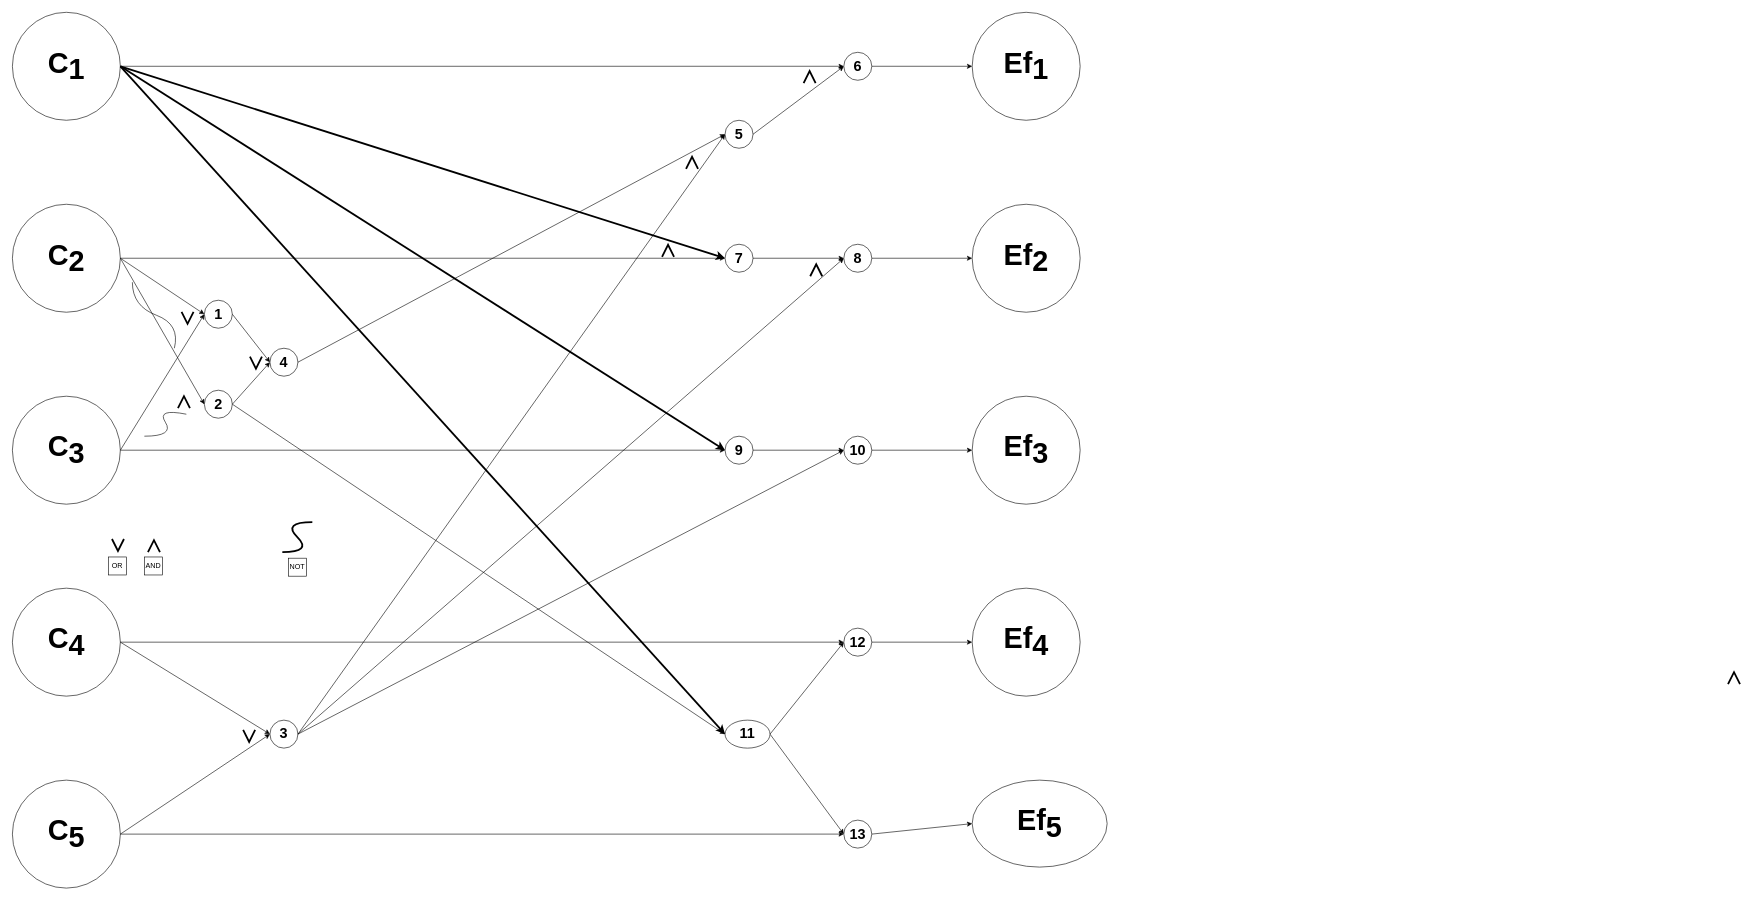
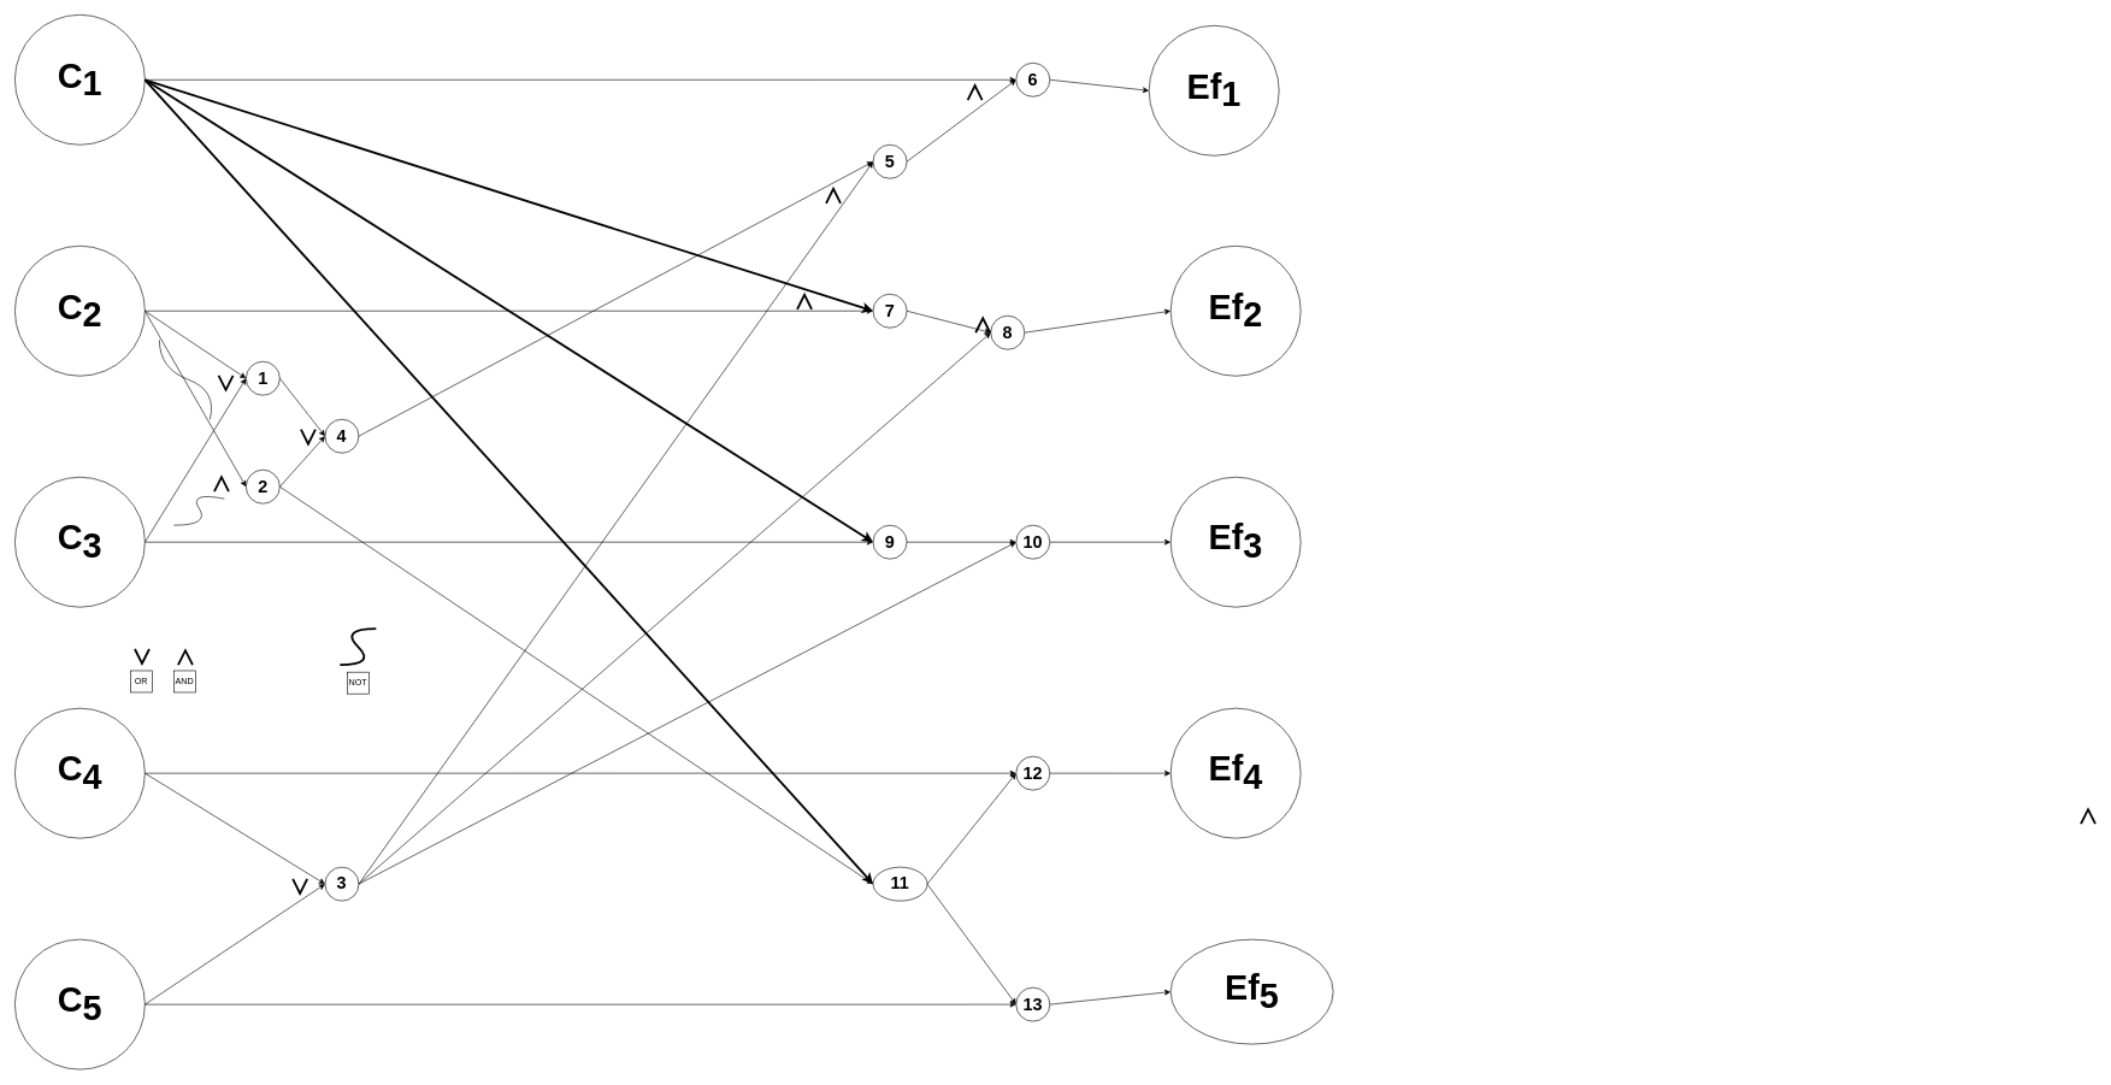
  <mxCell id="0" />
  <mxCell id="1" parent="0" />
  <mxCell id="2" value="&lt;b style=&quot;font-size: 48px;&quot;&gt;C&lt;sub style=&quot;font-size: 48px;&quot;&gt;1&lt;/sub&gt;&lt;/b&gt;" style="ellipse;whiteSpace=wrap;html=1;aspect=fixed;fontSize=48;" parent="1" vertex="1"><mxGeometry x="20" y="20" width="180.0" height="180.0" as="geometry" /></mxCell>
  <mxCell id="3" value="&lt;b style=&quot;font-size: 48px;&quot;&gt;C&lt;sub style=&quot;font-size: 48px;&quot;&gt;2&lt;/sub&gt;&lt;/b&gt;" style="ellipse;whiteSpace=wrap;html=1;aspect=fixed;fontSize=48;" parent="1" vertex="1"><mxGeometry x="20" y="340" width="180.0" height="180.0" as="geometry" /></mxCell>
  <mxCell id="4" value="&lt;b style=&quot;font-size: 48px;&quot;&gt;C&lt;sub style=&quot;font-size: 48px;&quot;&gt;3&lt;/sub&gt;&lt;/b&gt;" style="ellipse;whiteSpace=wrap;html=1;aspect=fixed;fontSize=48;" parent="1" vertex="1"><mxGeometry x="20" y="660" width="180.0" height="180.0" as="geometry" /></mxCell>
  <mxCell id="5" value="&lt;b style=&quot;font-size: 48px;&quot;&gt;C&lt;sub style=&quot;font-size: 48px;&quot;&gt;4&lt;/sub&gt;&lt;/b&gt;" style="ellipse;whiteSpace=wrap;html=1;aspect=fixed;fontSize=48;" parent="1" vertex="1"><mxGeometry x="20" y="980" width="180.0" height="180.0" as="geometry" /></mxCell>
  <mxCell id="6" value="&lt;b style=&quot;font-size: 48px;&quot;&gt;C&lt;sub style=&quot;font-size: 48px;&quot;&gt;5&lt;/sub&gt;&lt;/b&gt;" style="ellipse;whiteSpace=wrap;html=1;aspect=fixed;fontSize=48;" parent="1" vertex="1"><mxGeometry x="20" y="1300" width="180.0" height="180.0" as="geometry" /></mxCell>
- <mxCell id="7" value="&lt;b style=&quot;font-size: 48px;&quot;&gt;Ef&lt;sub style=&quot;font-size: 48px;&quot;&gt;1&lt;/sub&gt;&lt;/b&gt;" style="ellipse;whiteSpace=wrap;html=1;aspect=fixed;fontSize=48;" parent="1" vertex="1"><mxGeometry x="1620" y="20" width="180.0" height="180.0" as="geometry" /></mxCell>
+ <mxCell id="7" value="&lt;b style=&quot;font-size: 48px;&quot;&gt;Ef&lt;sub style=&quot;font-size: 48px;&quot;&gt;1&lt;/sub&gt;&lt;/b&gt;" style="ellipse;whiteSpace=wrap;html=1;aspect=fixed;fontSize=48;" parent="1" vertex="1"><mxGeometry x="1590" y="35" width="180.0" height="180.0" as="geometry" /></mxCell>
  <mxCell id="8" value="&lt;b style=&quot;font-size: 48px;&quot;&gt;Ef&lt;sub style=&quot;font-size: 48px;&quot;&gt;2&lt;/sub&gt;&lt;/b&gt;" style="ellipse;whiteSpace=wrap;html=1;aspect=fixed;fontSize=48;" parent="1" vertex="1"><mxGeometry x="1620" y="340" width="180.0" height="180.0" as="geometry" /></mxCell>
  <mxCell id="9" value="&lt;b style=&quot;font-size: 48px;&quot;&gt;Ef&lt;sub style=&quot;font-size: 48px;&quot;&gt;3&lt;/sub&gt;&lt;/b&gt;" style="ellipse;whiteSpace=wrap;html=1;aspect=fixed;fontSize=48;" parent="1" vertex="1"><mxGeometry x="1620" y="660" width="180.0" height="180.0" as="geometry" /></mxCell>
  <mxCell id="10" value="&lt;b style=&quot;font-size: 48px;&quot;&gt;Ef&lt;sub style=&quot;font-size: 48px;&quot;&gt;4&lt;/sub&gt;&lt;/b&gt;" style="ellipse;whiteSpace=wrap;html=1;aspect=fixed;fontSize=48;" parent="1" vertex="1"><mxGeometry x="1620" y="980" width="180.0" height="180.0" as="geometry" /></mxCell>
  <mxCell id="11" value="&lt;b style=&quot;font-size: 48px;&quot;&gt;Ef&lt;sub style=&quot;font-size: 48px;&quot;&gt;5&lt;/sub&gt;&lt;/b&gt;" style="ellipse;whiteSpace=wrap;html=1;aspect=fixed;fontSize=48;" parent="1" vertex="1"><mxGeometry x="1620" y="1300" width="225" height="145" as="geometry" /></mxCell>
  <mxCell id="12" value="1" style="ellipse;whiteSpace=wrap;html=1;aspect=fixed;fontSize=24;fontStyle=1" parent="1" vertex="1"><mxGeometry x="340.001" y="500.001" width="46.667" height="46.667" as="geometry" /></mxCell>
  <mxCell id="13" value="3" style="ellipse;whiteSpace=wrap;html=1;aspect=fixed;fontSize=24;fontStyle=1" parent="1" vertex="1"><mxGeometry x="449.34" y="1200" width="46.667" height="46.667" as="geometry" /></mxCell>
  <mxCell id="14" value="" style="endArrow=classic;html=1;rounded=0;exitX=1;exitY=0.5;exitDx=0;exitDy=0;entryX=0;entryY=0.5;entryDx=0;entryDy=0;" parent="1" source="3" target="12" edge="1"><mxGeometry width="50" height="50" relative="1" as="geometry"><mxPoint x="1202.5" y="1047.5" as="sourcePoint" /><mxPoint x="1315" y="935" as="targetPoint" /></mxGeometry></mxCell>
  <mxCell id="15" value="" style="endArrow=classic;html=1;rounded=0;exitX=1;exitY=0.5;exitDx=0;exitDy=0;entryX=0;entryY=0.5;entryDx=0;entryDy=0;" parent="1" source="4" target="12" edge="1"><mxGeometry width="50" height="50" relative="1" as="geometry"><mxPoint x="302.5" y="642.5" as="sourcePoint" /><mxPoint x="505" y="755" as="targetPoint" /></mxGeometry></mxCell>
  <mxCell id="16" value="" style="endArrow=classic;html=1;rounded=0;exitX=1;exitY=0.5;exitDx=0;exitDy=0;entryX=0;entryY=0.5;entryDx=0;entryDy=0;" parent="1" source="5" target="13" edge="1"><mxGeometry width="50" height="50" relative="1" as="geometry"><mxPoint x="280" y="1160" as="sourcePoint" /><mxPoint x="482.5" y="1182.5" as="targetPoint" /></mxGeometry></mxCell>
  <mxCell id="17" value="" style="endArrow=classic;html=1;rounded=0;exitX=1;exitY=0.5;exitDx=0;exitDy=0;entryX=0;entryY=0.5;entryDx=0;entryDy=0;" parent="1" source="6" target="13" edge="1"><mxGeometry width="50" height="50" relative="1" as="geometry"><mxPoint x="280" y="1430" as="sourcePoint" /><mxPoint x="460" y="1385" as="targetPoint" /></mxGeometry></mxCell>
  <mxCell id="18" value="2" style="ellipse;whiteSpace=wrap;html=1;aspect=fixed;fontSize=24;fontStyle=1" parent="1" vertex="1"><mxGeometry x="340.001" y="649.997" width="46.667" height="46.667" as="geometry" /></mxCell>
  <mxCell id="19" style="rounded=0;orthogonalLoop=1;jettySize=auto;html=1;exitX=1;exitY=0.5;exitDx=0;exitDy=0;entryX=0;entryY=0.5;entryDx=0;entryDy=0;strokeWidth=1;" parent="1" source="3" target="18" edge="1"><mxGeometry relative="1" as="geometry" /></mxCell>
  <mxCell id="20" value="4" style="ellipse;whiteSpace=wrap;html=1;aspect=fixed;fontSize=24;fontStyle=1" parent="1" vertex="1"><mxGeometry x="449.343" y="580" width="46.667" height="46.667" as="geometry" /></mxCell>
  <mxCell id="21" style="rounded=0;orthogonalLoop=1;jettySize=auto;html=1;exitX=1;exitY=0.5;exitDx=0;exitDy=0;entryX=0;entryY=0.5;entryDx=0;entryDy=0;" parent="1" source="12" target="20" edge="1"><mxGeometry relative="1" as="geometry" /></mxCell>
  <mxCell id="22" style="rounded=0;orthogonalLoop=1;jettySize=auto;html=1;exitX=1;exitY=0.5;exitDx=0;exitDy=0;entryX=0;entryY=0.5;entryDx=0;entryDy=0;" parent="1" source="18" target="20" edge="1"><mxGeometry relative="1" as="geometry" /></mxCell>
  <mxCell id="23" value="5" style="ellipse;whiteSpace=wrap;html=1;aspect=fixed;fontSize=24;fontStyle=1" parent="1" vertex="1"><mxGeometry x="1207.999" y="199.999" width="46.667" height="46.667" as="geometry" /></mxCell>
  <mxCell id="24" style="rounded=0;orthogonalLoop=1;jettySize=auto;html=1;exitX=1;exitY=0.5;exitDx=0;exitDy=0;entryX=0;entryY=0.5;entryDx=0;entryDy=0;" parent="1" source="13" target="23" edge="1"><mxGeometry relative="1" as="geometry" /></mxCell>
  <mxCell id="25" style="rounded=0;orthogonalLoop=1;jettySize=auto;html=1;exitX=1;exitY=0.5;exitDx=0;exitDy=0;entryX=0;entryY=0.5;entryDx=0;entryDy=0;" parent="1" source="20" target="23" edge="1"><mxGeometry relative="1" as="geometry" /></mxCell>
  <mxCell id="26" style="rounded=0;orthogonalLoop=1;jettySize=auto;html=1;exitX=1;exitY=0.5;exitDx=0;exitDy=0;entryX=0;entryY=0.5;entryDx=0;entryDy=0;" parent="1" source="27" target="7" edge="1"><mxGeometry relative="1" as="geometry" /></mxCell>
  <mxCell id="27" value="6" style="ellipse;whiteSpace=wrap;html=1;aspect=fixed;fontSize=24;fontStyle=1" parent="1" vertex="1"><mxGeometry x="1406" y="86.657" width="46.667" height="46.667" as="geometry" /></mxCell>
  <mxCell id="28" style="rounded=0;orthogonalLoop=1;jettySize=auto;html=1;exitX=1;exitY=0.5;exitDx=0;exitDy=0;entryX=0;entryY=0.5;entryDx=0;entryDy=0;" parent="1" source="2" target="27" edge="1"><mxGeometry relative="1" as="geometry" /></mxCell>
  <mxCell id="29" value="7" style="ellipse;whiteSpace=wrap;html=1;aspect=fixed;fontSize=24;fontStyle=1" parent="1" vertex="1"><mxGeometry x="1208.004" y="406.671" width="46.667" height="46.667" as="geometry" /></mxCell>
  <mxCell id="30" style="rounded=0;orthogonalLoop=1;jettySize=auto;html=1;exitX=1;exitY=0.5;exitDx=0;exitDy=0;entryX=0;entryY=0.5;entryDx=0;entryDy=0;" parent="1" source="3" target="29" edge="1"><mxGeometry relative="1" as="geometry" /></mxCell>
  <mxCell id="31" style="rounded=0;orthogonalLoop=1;jettySize=auto;html=1;exitX=1;exitY=0.5;exitDx=0;exitDy=0;entryX=0;entryY=0.5;entryDx=0;entryDy=0;" parent="1" source="23" target="27" edge="1"><mxGeometry relative="1" as="geometry" /></mxCell>
  <mxCell id="32" style="rounded=0;orthogonalLoop=1;jettySize=auto;html=1;exitX=1;exitY=0.5;exitDx=0;exitDy=0;entryX=0;entryY=0.5;entryDx=0;entryDy=0;strokeWidth=3;" parent="1" source="2" target="29" edge="1"><mxGeometry relative="1" as="geometry" /></mxCell>
  <mxCell id="33" style="rounded=0;orthogonalLoop=1;jettySize=auto;html=1;exitX=1;exitY=0.5;exitDx=0;exitDy=0;entryX=0;entryY=0.5;entryDx=0;entryDy=0;" parent="1" source="34" target="8" edge="1"><mxGeometry relative="1" as="geometry" /></mxCell>
- <mxCell id="34" value="8" style="ellipse;whiteSpace=wrap;html=1;aspect=fixed;fontSize=24;fontStyle=1" parent="1" vertex="1"><mxGeometry x="1406" y="406.667" width="46.667" height="46.667" as="geometry" /></mxCell>
+ <mxCell id="34" value="8" style="ellipse;whiteSpace=wrap;html=1;aspect=fixed;fontSize=24;fontStyle=1" parent="1" vertex="1"><mxGeometry x="1371" y="436.667" width="46.667" height="46.667" as="geometry" /></mxCell>
  <mxCell id="35" style="rounded=0;orthogonalLoop=1;jettySize=auto;html=1;exitX=1;exitY=0.5;exitDx=0;exitDy=0;entryX=0;entryY=0.5;entryDx=0;entryDy=0;" parent="1" source="13" target="34" edge="1"><mxGeometry relative="1" as="geometry" /></mxCell>
  <mxCell id="36" style="rounded=0;orthogonalLoop=1;jettySize=auto;html=1;exitX=1;exitY=0.5;exitDx=0;exitDy=0;entryX=0;entryY=0.5;entryDx=0;entryDy=0;" parent="1" source="37" target="9" edge="1"><mxGeometry relative="1" as="geometry" /></mxCell>
  <mxCell id="37" value="10" style="ellipse;whiteSpace=wrap;html=1;aspect=fixed;fontSize=24;fontStyle=1" parent="1" vertex="1"><mxGeometry x="1406" y="726.671" width="46.667" height="46.667" as="geometry" /></mxCell>
  <mxCell id="38" style="rounded=0;orthogonalLoop=1;jettySize=auto;html=1;exitX=1;exitY=0.5;exitDx=0;exitDy=0;entryX=0;entryY=0.5;entryDx=0;entryDy=0;" parent="1" source="39" target="10" edge="1"><mxGeometry relative="1" as="geometry" /></mxCell>
  <mxCell id="39" value="12" style="ellipse;whiteSpace=wrap;html=1;aspect=fixed;fontSize=24;fontStyle=1" parent="1" vertex="1"><mxGeometry x="1406" y="1046.655" width="46.667" height="46.667" as="geometry" /></mxCell>
  <mxCell id="40" style="rounded=0;orthogonalLoop=1;jettySize=auto;html=1;exitX=1;exitY=0.5;exitDx=0;exitDy=0;entryX=0;entryY=0.5;entryDx=0;entryDy=0;" parent="1" source="41" target="11" edge="1"><mxGeometry relative="1" as="geometry" /></mxCell>
  <mxCell id="41" value="13" style="ellipse;whiteSpace=wrap;html=1;aspect=fixed;fontSize=24;fontStyle=1" parent="1" vertex="1"><mxGeometry x="1406" y="1366.659" width="46.667" height="46.667" as="geometry" /></mxCell>
  <mxCell id="42" style="rounded=0;orthogonalLoop=1;jettySize=auto;html=1;exitX=1;exitY=0.5;exitDx=0;exitDy=0;entryX=0;entryY=0.5;entryDx=0;entryDy=0;" parent="1" source="43" target="37" edge="1"><mxGeometry relative="1" as="geometry" /></mxCell>
  <mxCell id="43" value="9" style="ellipse;whiteSpace=wrap;html=1;aspect=fixed;fontSize=24;fontStyle=1" parent="1" vertex="1"><mxGeometry x="1208.004" y="726.662" width="46.667" height="46.667" as="geometry" /></mxCell>
  <mxCell id="44" style="rounded=0;orthogonalLoop=1;jettySize=auto;html=1;exitX=1;exitY=0.5;exitDx=0;exitDy=0;entryX=0;entryY=0.5;entryDx=0;entryDy=0;" parent="1" source="46" target="39" edge="1"><mxGeometry relative="1" as="geometry" /></mxCell>
  <mxCell id="45" style="rounded=0;orthogonalLoop=1;jettySize=auto;html=1;exitX=1;exitY=0.5;exitDx=0;exitDy=0;entryX=0;entryY=0.5;entryDx=0;entryDy=0;" parent="1" source="46" target="41" edge="1"><mxGeometry relative="1" as="geometry" /></mxCell>
  <mxCell id="46" value="11" style="ellipse;whiteSpace=wrap;html=1;aspect=fixed;fontSize=24;fontStyle=1" parent="1" vertex="1"><mxGeometry x="1208.001" y="1200.004" width="75" height="46.667" as="geometry" /></mxCell>
  <mxCell id="47" style="rounded=0;orthogonalLoop=1;jettySize=auto;html=1;exitX=1;exitY=0.5;exitDx=0;exitDy=0;entryX=0;entryY=0.5;entryDx=0;entryDy=0;" parent="1" source="29" target="34" edge="1"><mxGeometry relative="1" as="geometry" /></mxCell>
  <mxCell id="48" style="rounded=0;orthogonalLoop=1;jettySize=auto;html=1;exitX=1;exitY=0.5;exitDx=0;exitDy=0;entryX=0;entryY=0.5;entryDx=0;entryDy=0;" parent="1" source="13" target="37" edge="1"><mxGeometry relative="1" as="geometry" /></mxCell>
  <mxCell id="49" style="rounded=0;orthogonalLoop=1;jettySize=auto;html=1;exitX=1;exitY=0.5;exitDx=0;exitDy=0;entryX=0;entryY=0.5;entryDx=0;entryDy=0;" parent="1" source="5" target="39" edge="1"><mxGeometry relative="1" as="geometry" /></mxCell>
  <mxCell id="50" style="rounded=0;orthogonalLoop=1;jettySize=auto;html=1;exitX=1;exitY=0.5;exitDx=0;exitDy=0;entryX=0;entryY=0.5;entryDx=0;entryDy=0;" parent="1" source="6" target="41" edge="1"><mxGeometry relative="1" as="geometry" /></mxCell>
  <mxCell id="51" style="rounded=0;orthogonalLoop=1;jettySize=auto;html=1;exitX=1;exitY=0.5;exitDx=0;exitDy=0;entryX=0;entryY=0.5;entryDx=0;entryDy=0;strokeWidth=3;" parent="1" source="2" target="43" edge="1"><mxGeometry relative="1" as="geometry" /></mxCell>
  <mxCell id="52" style="rounded=0;orthogonalLoop=1;jettySize=auto;html=1;exitX=1;exitY=0.5;exitDx=0;exitDy=0;entryX=0;entryY=0.5;entryDx=0;entryDy=0;" parent="1" source="4" target="43" edge="1"><mxGeometry relative="1" as="geometry" /></mxCell>
  <mxCell id="53" style="rounded=0;orthogonalLoop=1;jettySize=auto;html=1;exitX=1;exitY=0.5;exitDx=0;exitDy=0;entryX=0;entryY=0.5;entryDx=0;entryDy=0;strokeWidth=3;" parent="1" source="2" target="46" edge="1"><mxGeometry relative="1" as="geometry" /></mxCell>
  <mxCell id="54" style="rounded=0;orthogonalLoop=1;jettySize=auto;html=1;exitX=1;exitY=0.5;exitDx=0;exitDy=0;entryX=0;entryY=0.5;entryDx=0;entryDy=0;" parent="1" source="18" target="46" edge="1"><mxGeometry relative="1" as="geometry" /></mxCell>
  <mxCell id="55" value="" style="curved=1;endArrow=none;html=1;rounded=0;endFill=0;strokeWidth=1;" parent="1" edge="1"><mxGeometry width="50" height="50" relative="1" as="geometry"><mxPoint x="240" y="726.66" as="sourcePoint" /><mxPoint x="310" y="690" as="targetPoint" /><Array as="points"><mxPoint x="290" y="726.66" /><mxPoint x="260" y="680" /></Array></mxGeometry></mxCell>
  <mxCell id="56" value="NOT" style="whiteSpace=wrap;html=1;aspect=fixed;" parent="1" vertex="1"><mxGeometry x="480" y="930" width="30" height="30" as="geometry" /></mxCell>
  <mxCell id="57" value="" style="endArrow=none;html=1;rounded=0;jumpSize=6;strokeWidth=3;" edge="1" parent="1"><mxGeometry width="50" height="50" relative="1" as="geometry"><mxPoint x="302" y="519.33" as="sourcePoint" /><mxPoint x="322" y="519.33" as="targetPoint" /><Array as="points"><mxPoint x="312" y="539.33" /></Array></mxGeometry></mxCell>
  <mxCell id="58" value="" style="endArrow=none;html=1;rounded=0;jumpSize=6;strokeWidth=3;" edge="1" parent="1"><mxGeometry width="50" height="50" relative="1" as="geometry"><mxPoint x="296" y="680" as="sourcePoint" /><mxPoint x="316" y="680" as="targetPoint" /><Array as="points"><mxPoint x="306" y="660" /></Array></mxGeometry></mxCell>
  <mxCell id="59" value="" style="curved=1;endArrow=none;html=1;rounded=0;endFill=0;strokeWidth=1;" edge="1" parent="1"><mxGeometry width="50" height="50" relative="1" as="geometry"><mxPoint x="290" y="580" as="sourcePoint" /><mxPoint x="220" y="470" as="targetPoint" /><Array as="points"><mxPoint x="300" y="540" /><mxPoint x="220" y="510" /></Array></mxGeometry></mxCell>
  <mxCell id="60" value="" style="curved=1;endArrow=none;html=1;rounded=0;endFill=0;strokeWidth=3;" edge="1" parent="1"><mxGeometry width="50" height="50" relative="1" as="geometry"><mxPoint x="470" y="920" as="sourcePoint" /><mxPoint x="520" y="870" as="targetPoint" /><Array as="points"><mxPoint x="520" y="920" /><mxPoint x="470" y="870" /></Array></mxGeometry></mxCell>
  <mxCell id="61" value="" style="endArrow=none;html=1;rounded=0;jumpSize=6;strokeWidth=3;" parent="1" edge="1"><mxGeometry width="50" height="50" relative="1" as="geometry"><mxPoint x="186" y="898" as="sourcePoint" /><mxPoint x="206" y="898" as="targetPoint" /><Array as="points"><mxPoint x="196" y="918" /></Array></mxGeometry></mxCell>
  <mxCell id="62" value="OR" style="whiteSpace=wrap;html=1;aspect=fixed;container=0;" parent="1" vertex="1"><mxGeometry x="180" y="928" width="30" height="30" as="geometry" /></mxCell>
  <mxCell id="63" value="" style="endArrow=none;html=1;rounded=0;jumpSize=6;strokeWidth=3;" parent="1" edge="1"><mxGeometry width="50" height="50" relative="1" as="geometry"><mxPoint x="246" y="920" as="sourcePoint" /><mxPoint x="266" y="920" as="targetPoint" /><Array as="points"><mxPoint x="256" y="900" /></Array></mxGeometry></mxCell>
  <mxCell id="64" value="AND" style="whiteSpace=wrap;html=1;aspect=fixed;container=0;" parent="1" vertex="1"><mxGeometry x="240" y="928" width="30" height="30" as="geometry" /></mxCell>
  <mxCell id="65" value="" style="endArrow=none;html=1;rounded=0;jumpSize=6;strokeWidth=3;" edge="1" parent="1"><mxGeometry width="50" height="50" relative="1" as="geometry"><mxPoint x="404.67" y="1216.34" as="sourcePoint" /><mxPoint x="424.67" y="1216.34" as="targetPoint" /><Array as="points"><mxPoint x="414.67" y="1236.34" /></Array></mxGeometry></mxCell>
  <mxCell id="66" value="" style="endArrow=none;html=1;rounded=0;jumpSize=6;strokeWidth=3;" edge="1" parent="1"><mxGeometry width="50" height="50" relative="1" as="geometry"><mxPoint x="416" y="594" as="sourcePoint" /><mxPoint x="436" y="594" as="targetPoint" /><Array as="points"><mxPoint x="426" y="614" /></Array></mxGeometry></mxCell>
  <mxCell id="67" value="" style="endArrow=none;html=1;rounded=0;jumpSize=6;strokeWidth=3;" edge="1" parent="1"><mxGeometry width="50" height="50" relative="1" as="geometry"><mxPoint x="1339" y="138" as="sourcePoint" /><mxPoint x="1359" y="138" as="targetPoint" /><Array as="points"><mxPoint x="1349" y="118" /></Array></mxGeometry></mxCell>
  <mxCell id="68" value="" style="endArrow=none;html=1;rounded=0;jumpSize=6;strokeWidth=3;" edge="1" parent="1"><mxGeometry width="50" height="50" relative="1" as="geometry"><mxPoint x="1143" y="281" as="sourcePoint" /><mxPoint x="1163" y="281" as="targetPoint" /><Array as="points"><mxPoint x="1153" y="261" /></Array></mxGeometry></mxCell>
  <mxCell id="69" value="" style="endArrow=none;html=1;rounded=0;jumpSize=6;strokeWidth=3;" edge="1" parent="1"><mxGeometry width="50" height="50" relative="1" as="geometry"><mxPoint x="1103" y="427.67" as="sourcePoint" /><mxPoint x="1123" y="427.67" as="targetPoint" /><Array as="points"><mxPoint x="1113" y="407.67" /></Array></mxGeometry></mxCell>
  <mxCell id="70" value="" style="endArrow=none;html=1;rounded=0;jumpSize=6;strokeWidth=3;" edge="1" parent="1"><mxGeometry width="50" height="50" relative="1" as="geometry"><mxPoint x="2880" y="1140" as="sourcePoint" /><mxPoint x="2900" y="1140" as="targetPoint" /><Array as="points"><mxPoint x="2890" y="1120" /></Array></mxGeometry></mxCell>
  <mxCell id="71" value="" style="endArrow=none;html=1;rounded=0;jumpSize=6;strokeWidth=3;" edge="1" parent="1"><mxGeometry width="50" height="50" relative="1" as="geometry"><mxPoint x="1350" y="460" as="sourcePoint" /><mxPoint x="1370" y="460" as="targetPoint" /><Array as="points"><mxPoint x="1360" y="440" /></Array></mxGeometry></mxCell>
